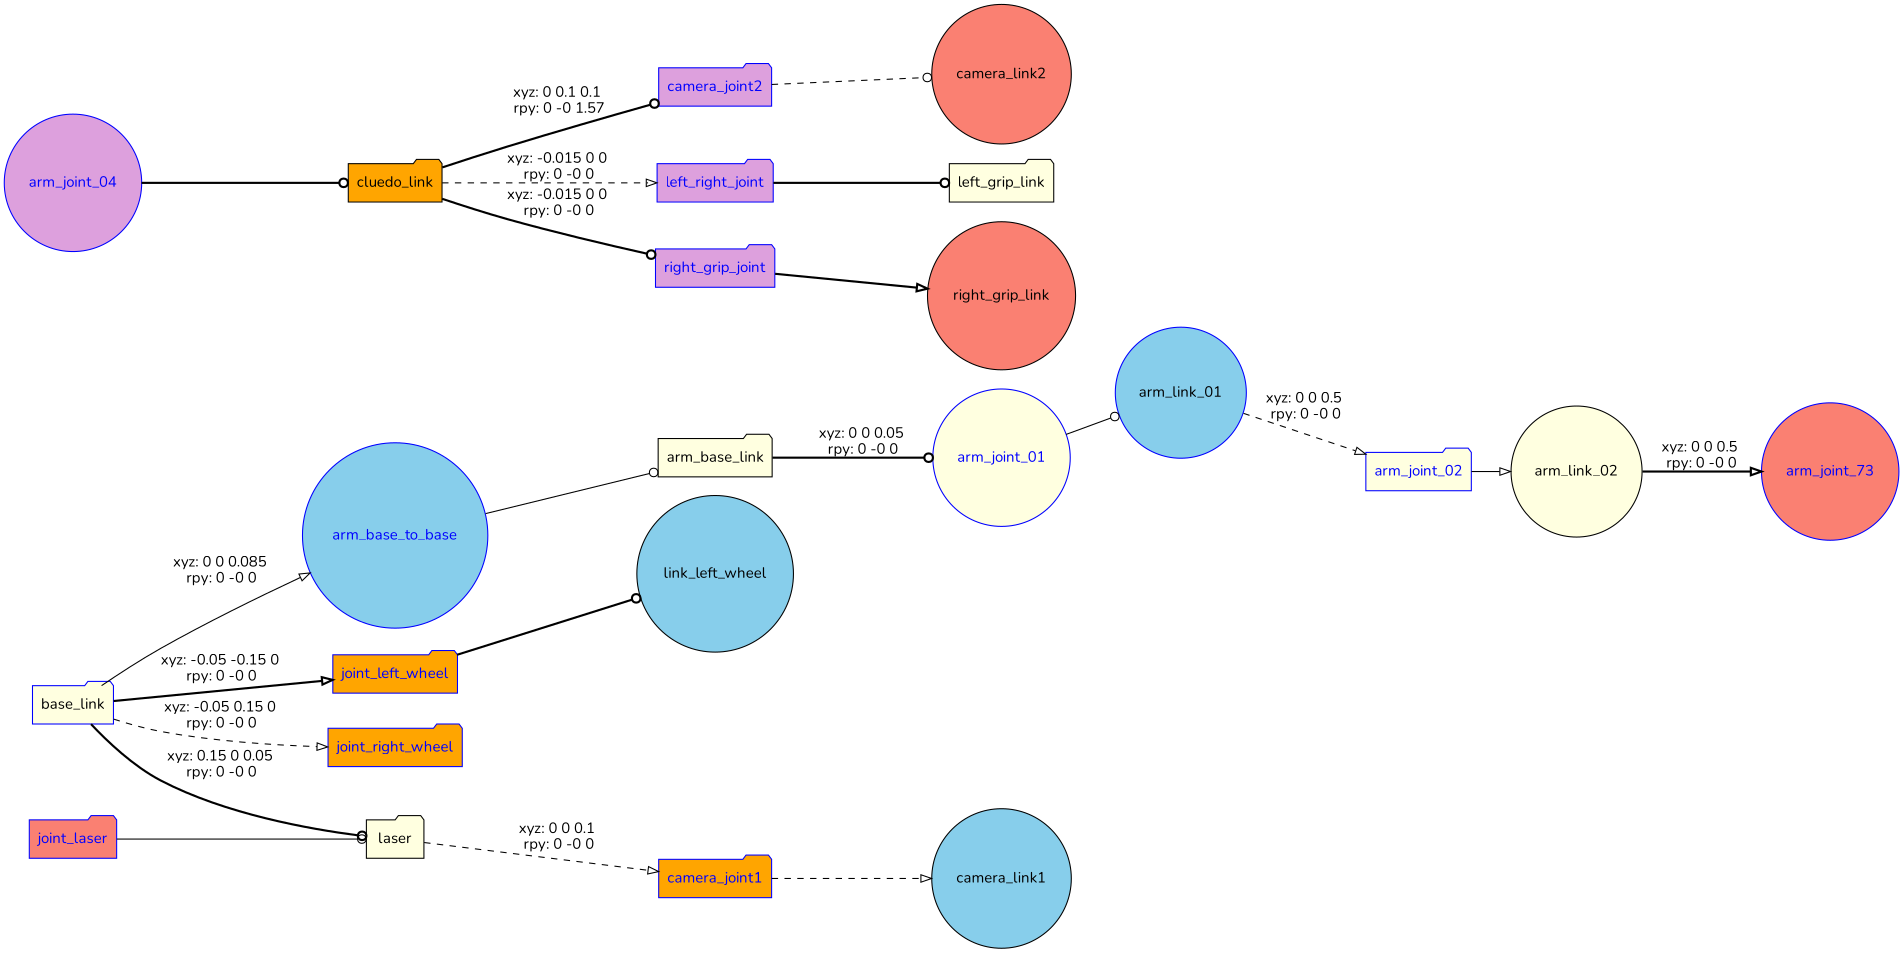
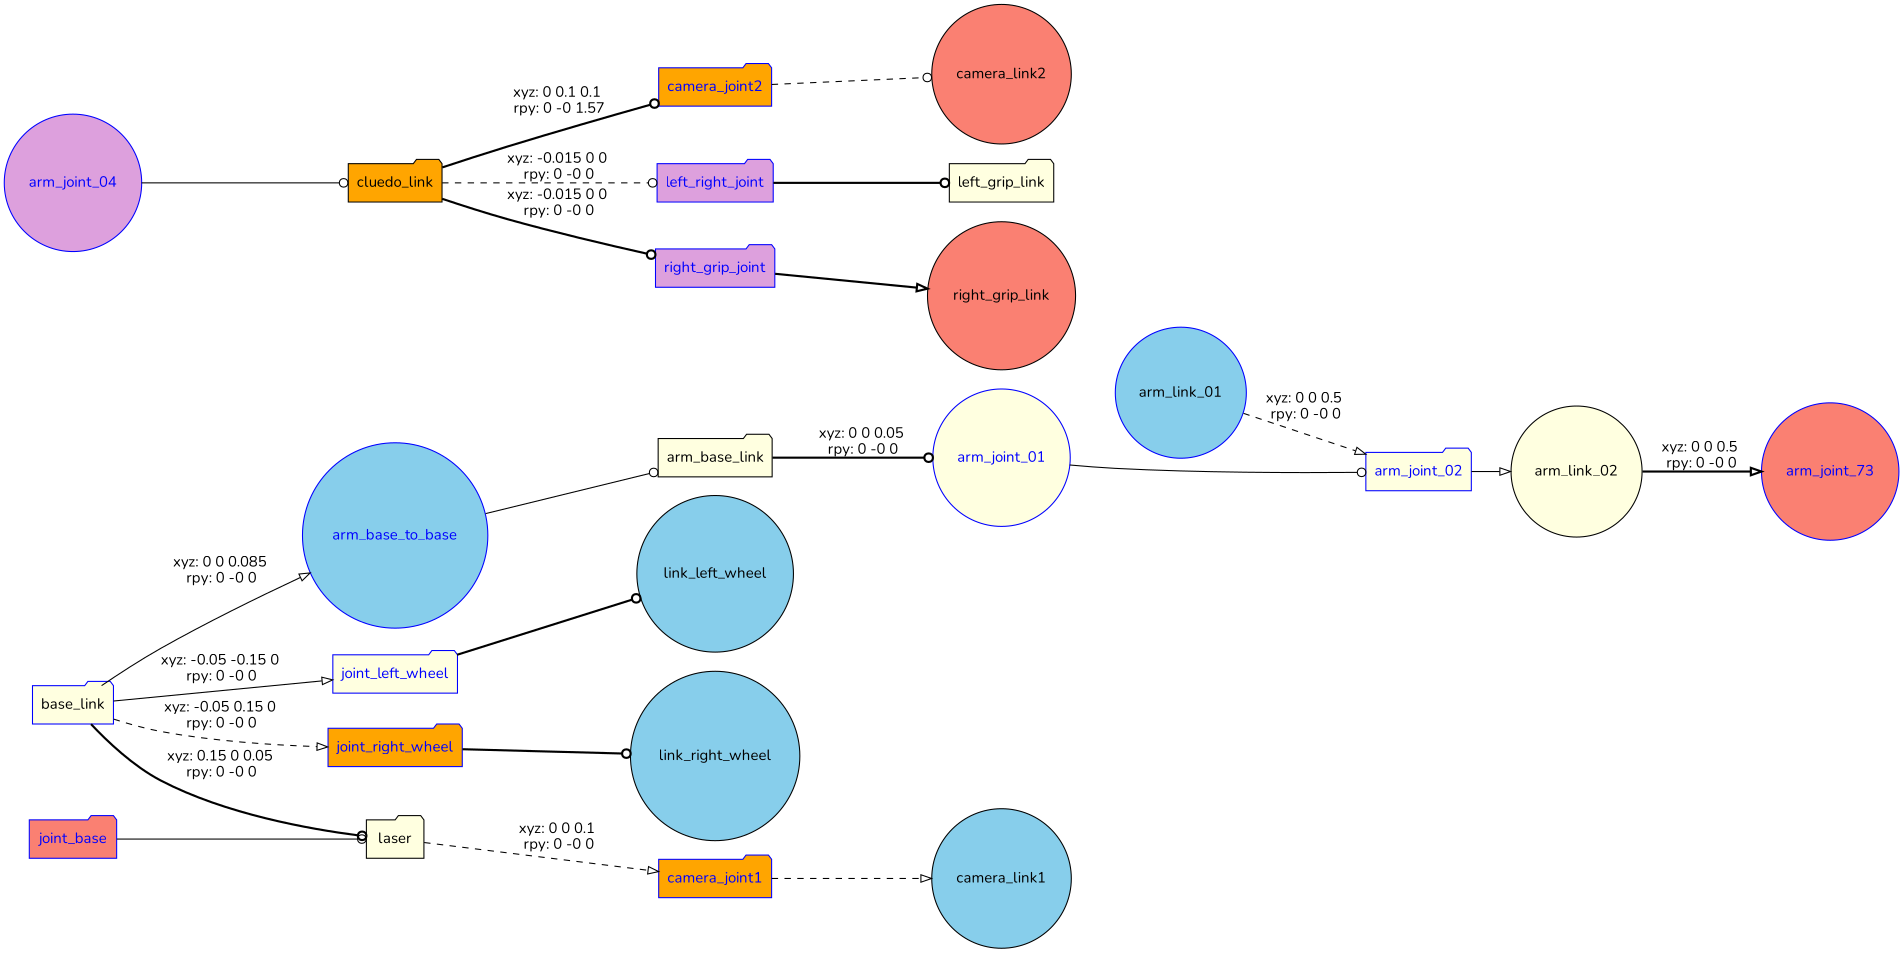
  digraph {
    fontname=Nunito
    rankdir=LR
    node [color=blue fillcolor=lightyellow fontname=Nunito shape=folder style=filled]
    edge [arrowhead=odot fontname=Nunito style=bold]
    n1 [label=base_link]
    arm_base_to_base [fillcolor=skyblue fontcolor=blue shape=circle]
-   joint_left_wheel [fillcolor=orange fontcolor=blue]
+   joint_left_wheel [fontcolor=blue]
    joint_right_wheel [fillcolor=orange fontcolor=blue]
    n5 [label=laser color=""]
    n6 [label=arm_base_link color=""]
-   joint_laser [fillcolor=salmon fontcolor=blue]
+   joint_laser [fillcolor=salmon fontcolor=blue label=joint_base]
    n8 [fillcolor=skyblue label=link_left_wheel shape=circle color=""]
+   n9 [fillcolor=skyblue label=link_right_wheel shape=circle color=""]
    arm_joint_01 [fontcolor=blue shape=circle]
    n11 [fillcolor=skyblue label=arm_link_01 shape=circle]
    arm_joint_02 [fontcolor=blue]
    n13 [label=arm_link_02 shape=circle color=""]
    n14 [fillcolor=salmon fontcolor=blue label=arm_joint_73 shape=circle]
    arm_joint_04 [fillcolor=plum fontcolor=blue shape=circle]
    n16 [fillcolor=orange label=cluedo_link color=""]
-   camera_joint2 [fillcolor=plum fontcolor=blue]
+   camera_joint2 [fillcolor=orange fontcolor=blue]
    n18 [fillcolor=plum fontcolor=blue label=left_right_joint]
    right_grip_joint [fillcolor=plum fontcolor=blue]
    n20 [fillcolor=salmon label=camera_link2 shape=circle color=""]
    n21 [label=left_grip_link color=""]
    n22 [fillcolor=salmon label=right_grip_link shape=circle color=""]
    camera_joint1 [fillcolor=orange fontcolor=blue]
    n24 [fillcolor=skyblue label=camera_link1 shape=circle color=""]
    n1 -> arm_base_to_base [arrowhead=onormal label="xyz: 0 0 0.085 \nrpy: 0 -0 0" style=solid]
-   n1 -> joint_left_wheel [arrowhead=onormal label="xyz: -0.05 -0.15 0 \nrpy: 0 -0 0"]
+   n1 -> joint_left_wheel [arrowhead=onormal label="xyz: -0.05 -0.15 0 \nrpy: 0 -0 0" style=solid]
    n1 -> joint_right_wheel [arrowhead=onormal label="xyz: -0.05 0.15 0 \nrpy: 0 -0 0" style=dashed]
    n1 -> n5 [label="xyz: 0.15 0 0.05 \nrpy: 0 -0 0"]
    arm_base_to_base -> n6 [style=solid]
    joint_left_wheel -> n8
+   joint_right_wheel -> n9
    n5 -> camera_joint1 [arrowhead=onormal label="xyz: 0 0 0.1 \nrpy: 0 -0 0" style=dashed]
    n6 -> arm_joint_01 [label="xyz: 0 0 0.05 \nrpy: 0 -0 0"]
    joint_laser -> n5 [style=solid]
-   arm_joint_01 -> n11 [style=solid]
+   arm_joint_01 -> arm_joint_02 [style=solid]
    n11 -> arm_joint_02 [arrowhead=onormal label="xyz: 0 0 0.5 \nrpy: 0 -0 0" style=dashed]
    arm_joint_02 -> n13 [arrowhead=onormal style=solid]
    n13 -> n14 [arrowhead=onormal label="xyz: 0 0 0.5 \nrpy: 0 -0 0"]
-   arm_joint_04 -> n16
+   arm_joint_04 -> n16 [style=solid]
    n16 -> camera_joint2 [label="xyz: 0 0.1 0.1 \nrpy: 0 -0 1.57"]
-   n16 -> n18 [arrowhead=onormal label="xyz: -0.015 0 0 \nrpy: 0 -0 0" style=dashed]
+   n16 -> n18 [label="xyz: -0.015 0 0 \nrpy: 0 -0 0" style=dashed]
    n16 -> right_grip_joint [label="xyz: -0.015 0 0 \nrpy: 0 -0 0"]
    camera_joint2 -> n20 [style=dashed]
    n18 -> n21
    right_grip_joint -> n22 [arrowhead=onormal]
    camera_joint1 -> n24 [arrowhead=onormal style=dashed]
  }
